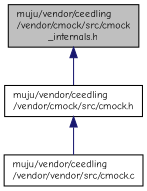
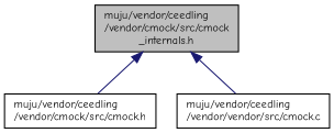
  digraph {
    fontname="Comic Neue"
    node [color=black fillcolor=white fontname="Comic Neue" fontsize=10 shape=record style=filled]
    edge [color=midnightblue dir=back fontname="Comic Neue" fontsize=10 labelfontname=Helvetica labelfontsize=10 style=solid]
    n1 [fillcolor=grey75 fontcolor=black height=0.2 label="muju/vendor/ceedling\l/vendor/cmock/src/cmock\l_internals.h" width=0.4]
    n2 [height=0.2 label="muju/vendor/ceedling\l/vendor/cmock/src/cmock.h" width=0.4]
    n3 [height=0.2 label="muju/vendor/ceedling\l/vendor/vendor/src/cmock.c" width=0.4]
    n1 -> n2
-   n2 -> n3
+   n1 -> n3
  }
